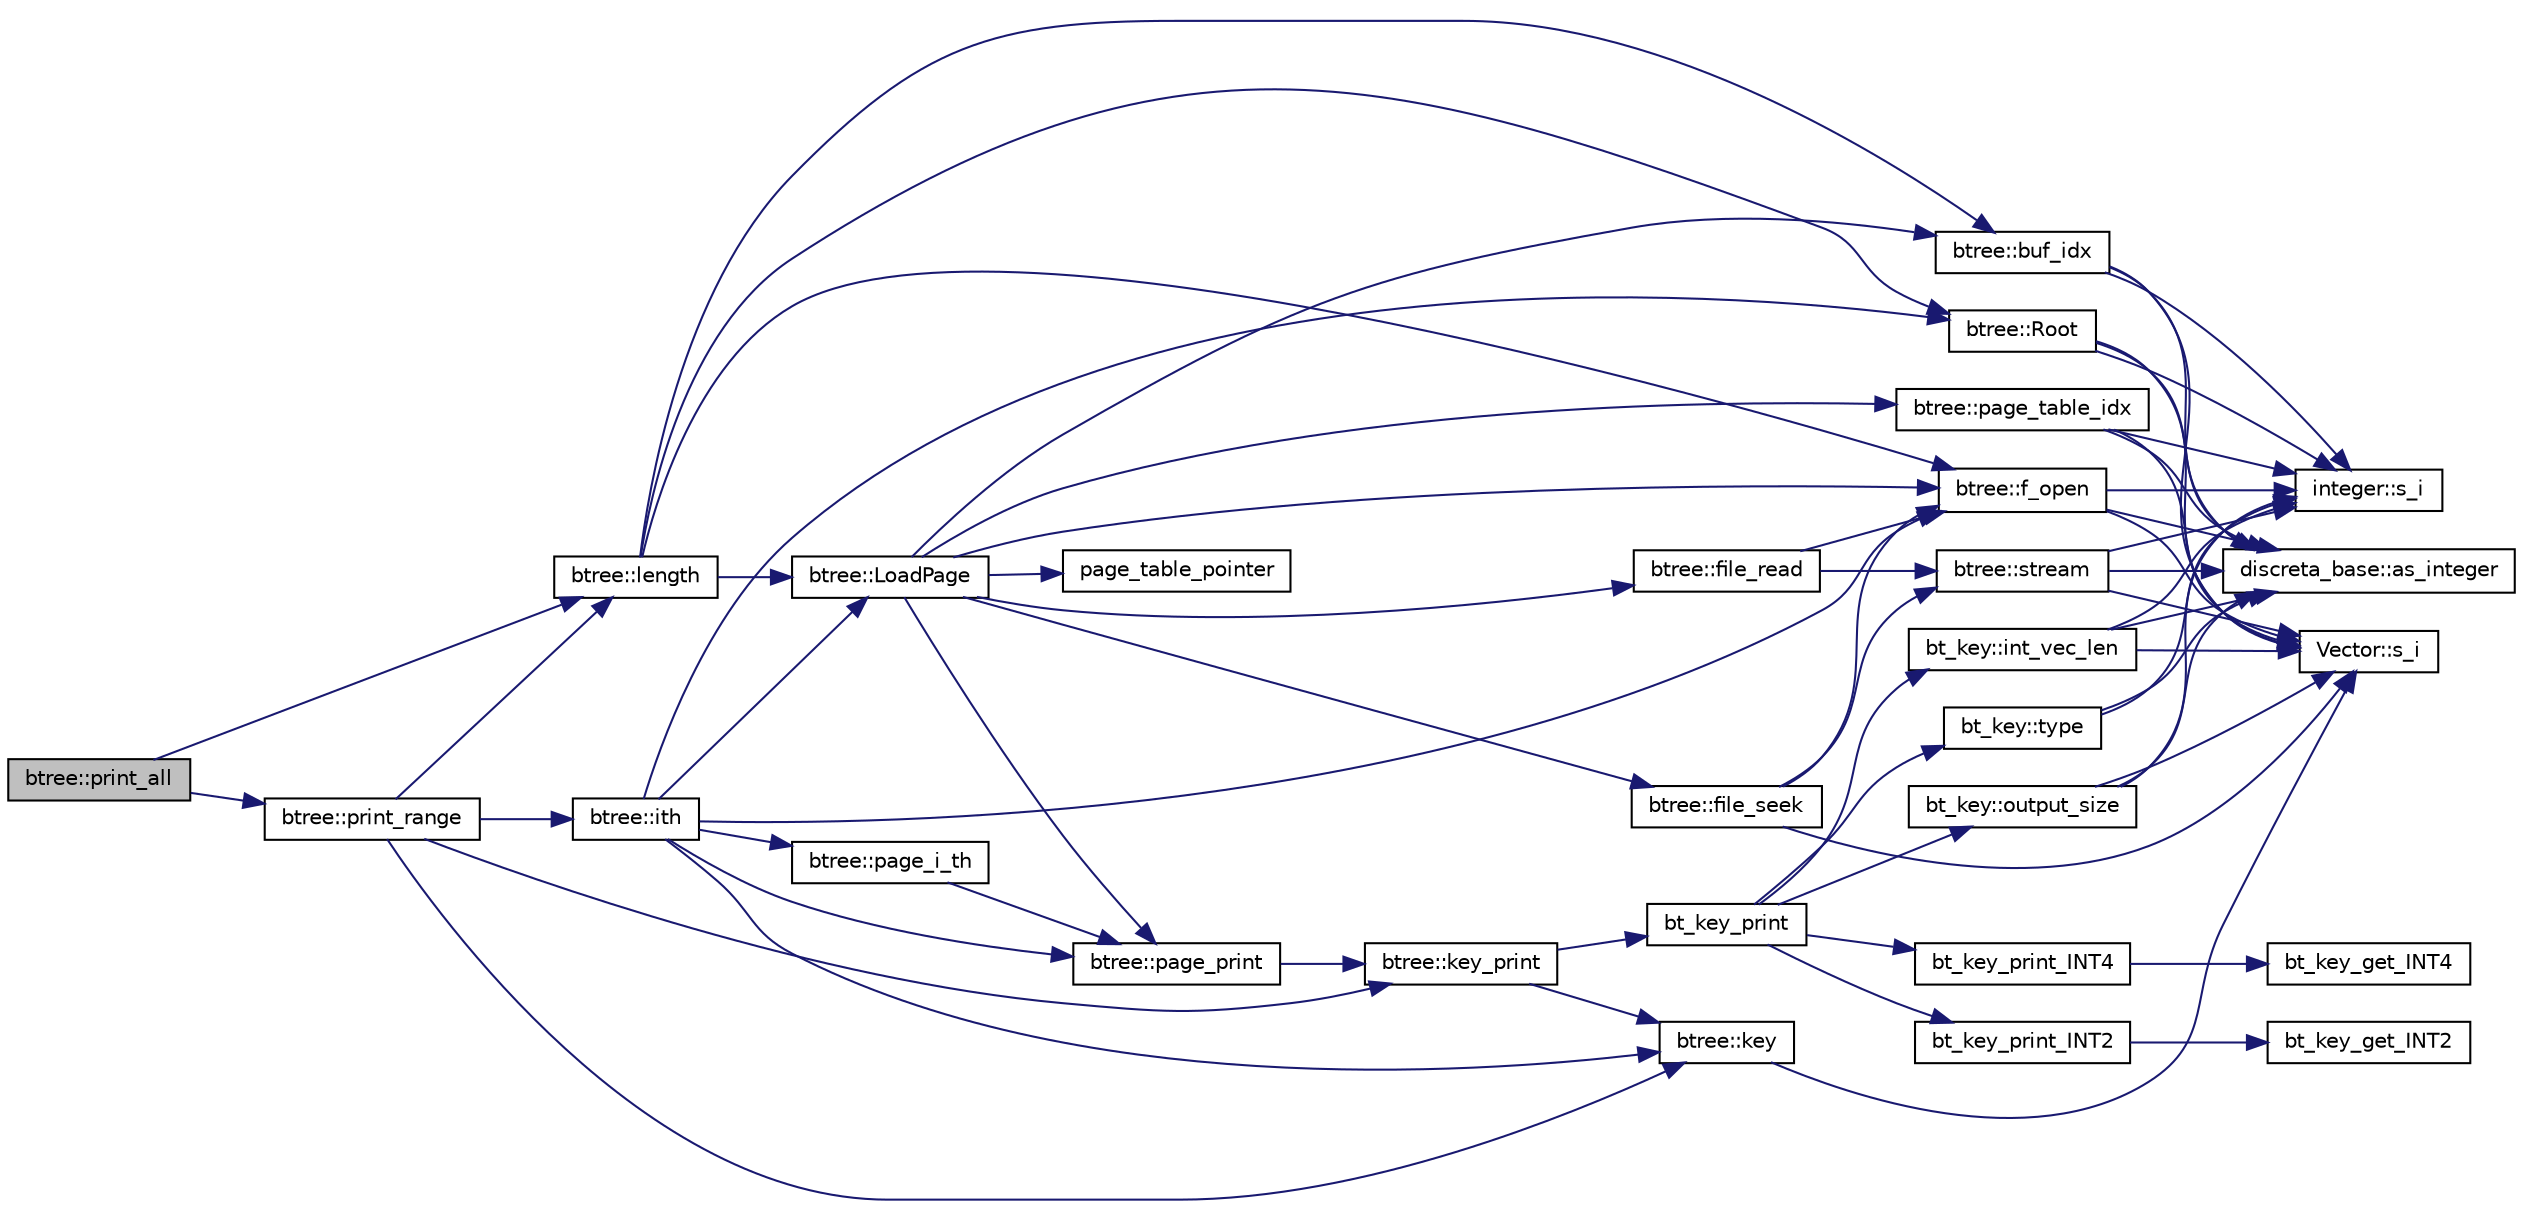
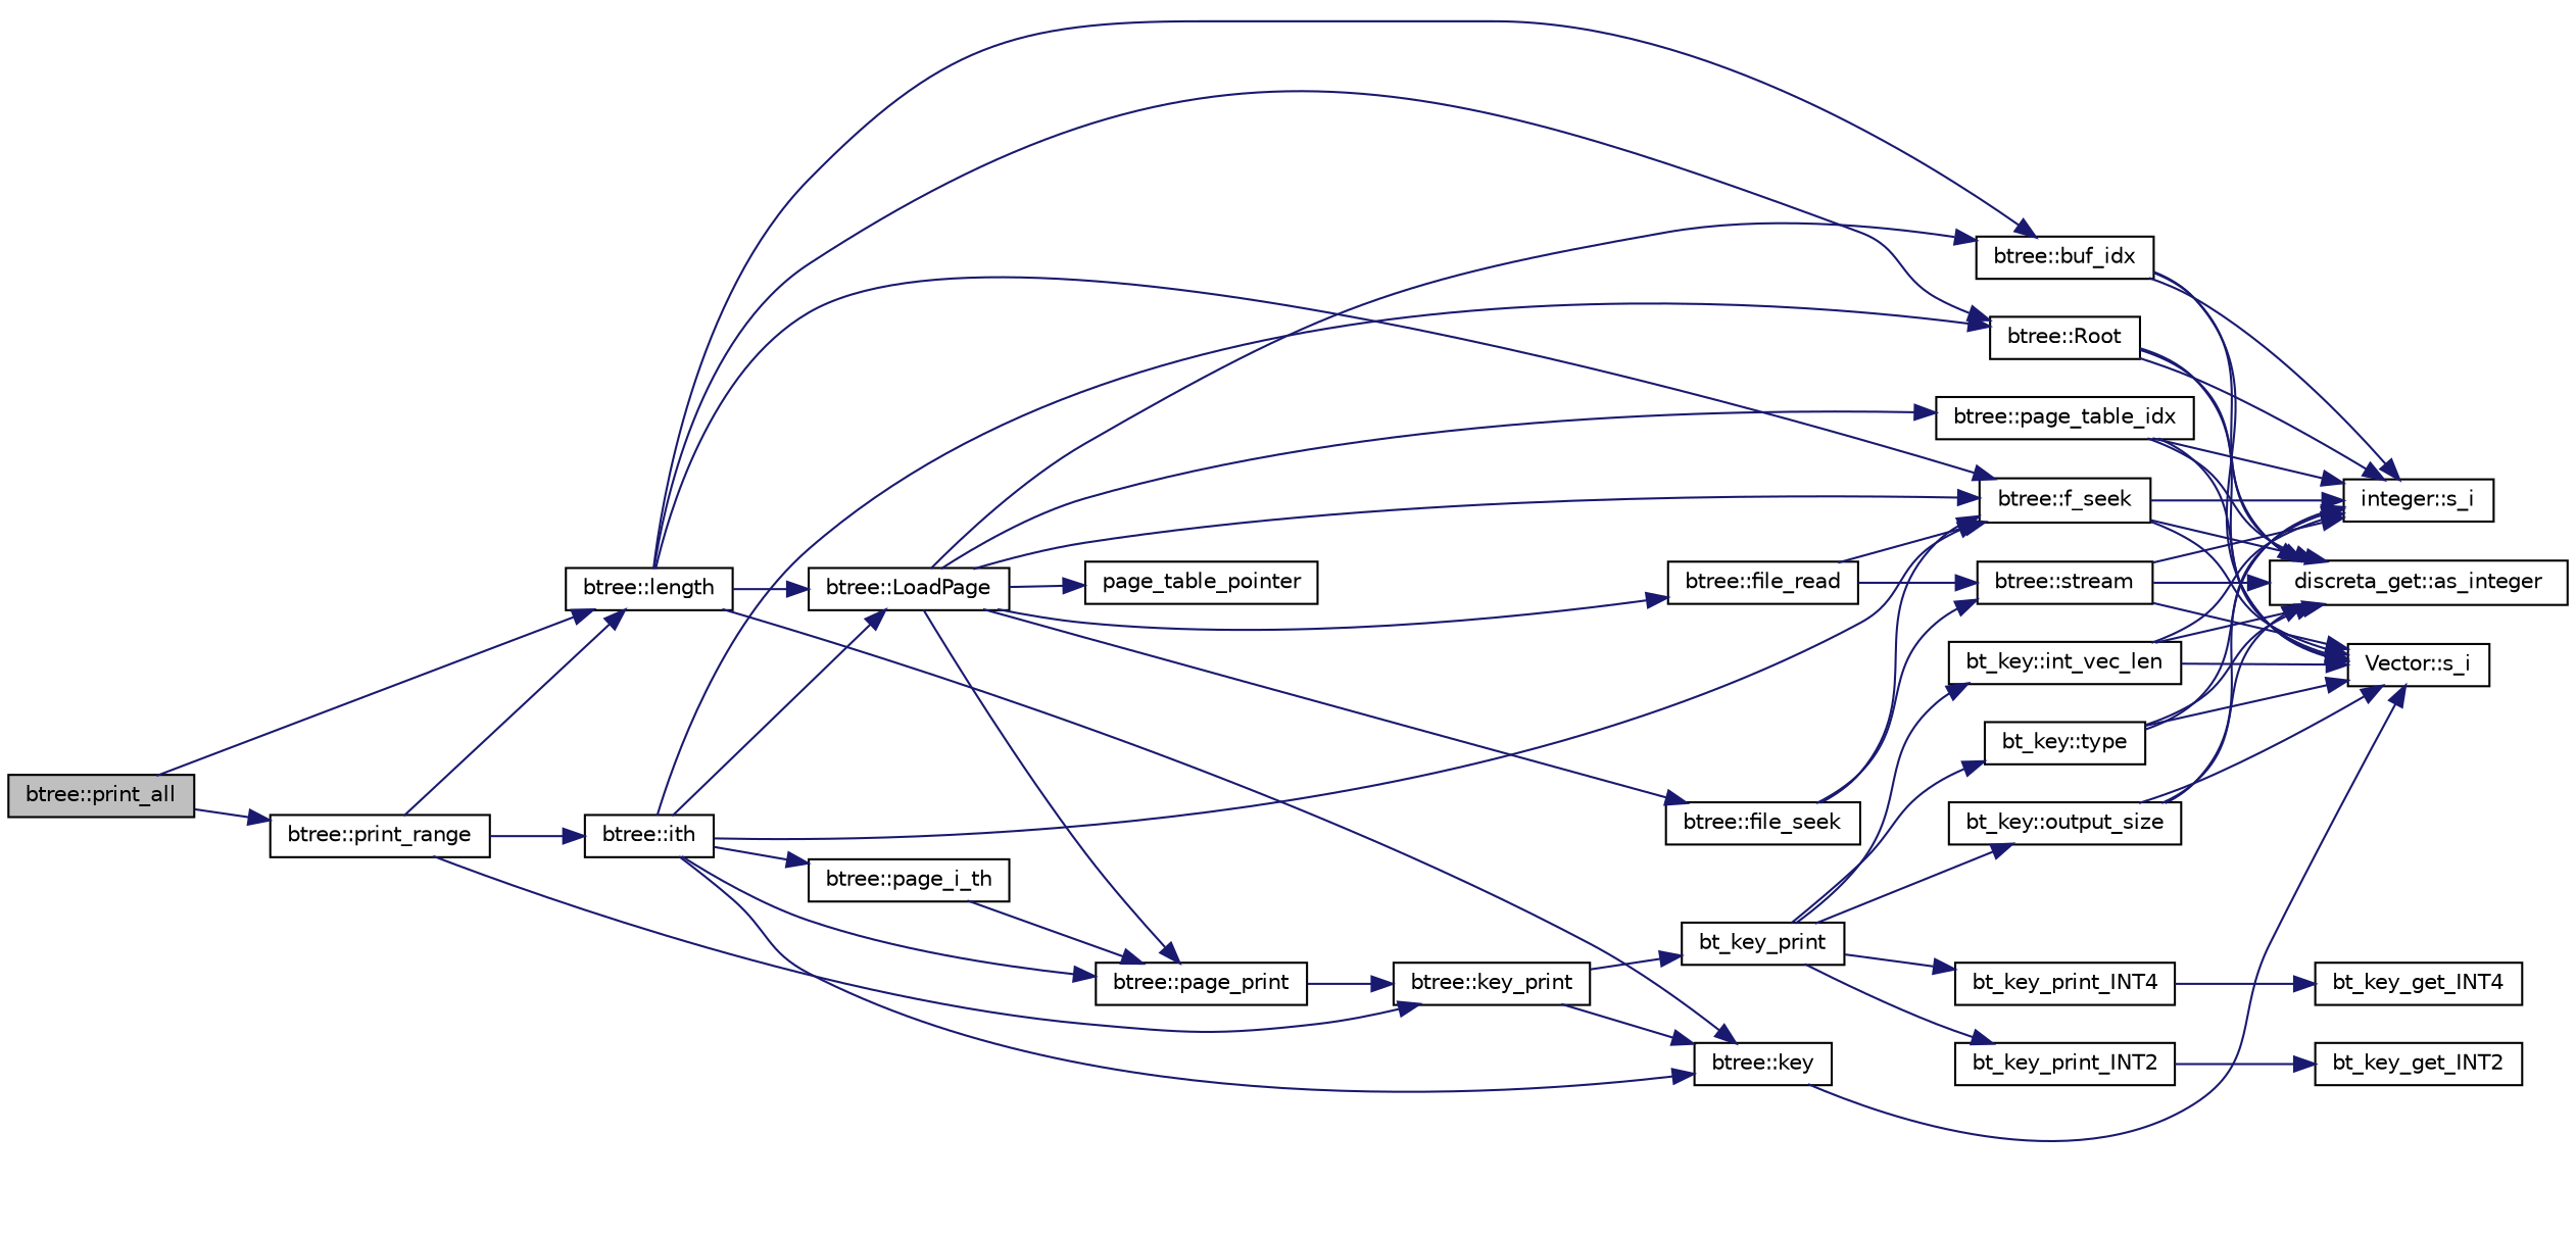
  digraph {
    rankdir=LR
    node [color=black fillcolor=white fontname=Helvetica fontsize=10 shape=record style=filled]
    edge [color=midnightblue fontname=Helvetica fontsize=10 labelfontname=Helvetica labelfontsize=10 style=solid]
    n1 [fillcolor=grey75 fontcolor=black height=0.2 label="btree::print_all" width=0.4]
    n2 [height=0.2 label="btree::length" width=0.4]
    n3 [height=0.2 label="btree::print_range" width=0.4]
-   n4 [height=0.2 label="btree::f_open" width=0.4]
+   n4 [height=0.2 label="btree::f_seek" width=0.4]
    n5 [height=0.2 label="btree::buf_idx" width=0.4]
    n6 [height=0.2 label="btree::Root" width=0.4]
    n7 [height=0.2 label="btree::LoadPage" width=0.4]
    n8 [height=0.2 label="btree::key_print" width=0.4]
    n9 [height=0.2 label="btree::key" width=0.4]
    n10 [height=0.2 label="btree::ith" width=0.4]
    n11 [height=0.2 label="Vector::s_i" width=0.4]
-   n12 [height=0.2 label="discreta_base::as_integer" width=0.4]
+   n12 [height=0.2 label="discreta_get::as_integer" width=0.4]
    n13 [height=0.2 label="integer::s_i" width=0.4]
    n14 [height=0.2 label=page_table_pointer width=0.4]
    n15 [height=0.2 label="btree::page_table_idx" width=0.4]
    n16 [height=0.2 label="btree::file_seek" width=0.4]
    n17 [height=0.2 label="btree::file_read" width=0.4]
    n18 [height=0.2 label="btree::page_print" width=0.4]
    n19 [height=0.2 label="btree::stream" width=0.4]
    n20 [height=0.2 label=bt_key_print width=0.4]
    n21 [height=0.2 label="bt_key::type" width=0.4]
    n22 [height=0.2 label="bt_key::output_size" width=0.4]
    n23 [height=0.2 label=bt_key_print_INT4 width=0.4]
    n24 [height=0.2 label=bt_key_print_INT2 width=0.4]
    n25 [height=0.2 label="bt_key::int_vec_len" width=0.4]
    n26 [height=0.2 label=bt_key_get_INT4 width=0.4]
    n27 [height=0.2 label=bt_key_get_INT2 width=0.4]
    n28 [height=0.2 label="btree::page_i_th" width=0.4]
    n1 -> n2
    n1 -> n3
    n2 -> n4
    n2 -> n5
    n2 -> n6
    n2 -> n7
    n3 -> n2
    n3 -> n8
-   n3 -> n9
+   n2 -> n9
    n3 -> n10
    n4 -> n11
    n4 -> n12
    n4 -> n13
    n5 -> n11
    n5 -> n12
    n5 -> n13
    n6 -> n11
    n6 -> n12
    n6 -> n13
    n7 -> n4
    n7 -> n5
    n7 -> n14
    n7 -> n15
    n7 -> n16
    n7 -> n17
    n7 -> n18
    n8 -> n9
    n8 -> n20
    n9 -> n11
    n10 -> n4
    n10 -> n6
    n10 -> n7
    n10 -> n9
    n10 -> n18
    n10 -> n28
    n15 -> n11
    n15 -> n12
    n15 -> n13
    n16 -> n4
    n16 -> n19
    n17 -> n4
    n17 -> n19
    n18 -> n8
    n19 -> n11
    n19 -> n12
    n19 -> n13
    n20 -> n21
    n20 -> n22
    n20 -> n23
    n20 -> n24
    n20 -> n25
-   n16 -> n11
+   n21 -> n11
    n21 -> n12
    n21 -> n13
    n22 -> n11
    n22 -> n12
    n22 -> n13
    n23 -> n26
    n24 -> n27
    n25 -> n11
    n25 -> n12
    n25 -> n13
    n28 -> n18
  }
